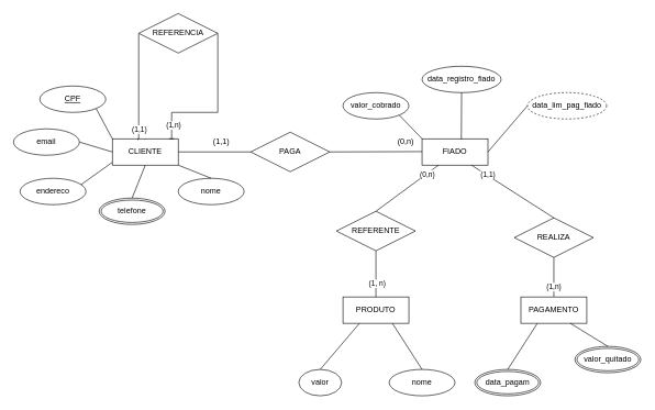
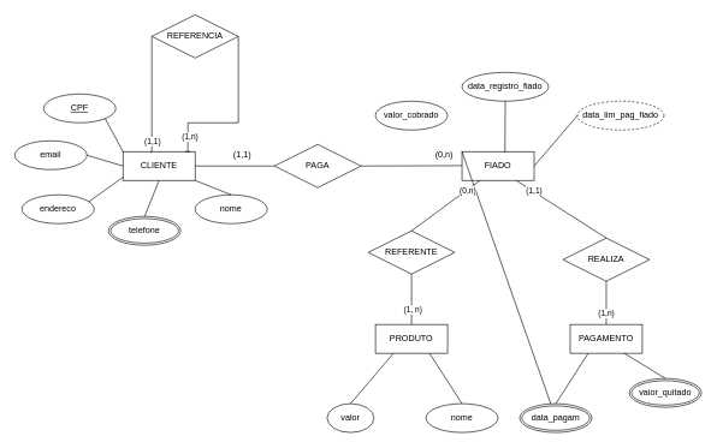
  <mxCell id="0" />
  <mxCell id="1" parent="0" />
  <mxCell id="2" value="PAGA" style="shape=rhombus;perimeter=rhombusPerimeter;whiteSpace=wrap;html=1;align=center;" parent="1" vertex="1"><mxGeometry x="380" y="200" width="120" height="60" as="geometry" /></mxCell>
  <mxCell id="3" value="REALIZA" style="shape=rhombus;perimeter=rhombusPerimeter;whiteSpace=wrap;html=1;align=center;" parent="1" vertex="1"><mxGeometry x="780" y="330" width="120" height="60" as="geometry" /></mxCell>
  <mxCell id="4" value="" style="endArrow=none;html=1;rounded=0;entryX=0;entryY=0.5;entryDx=0;entryDy=0;" parent="1" source="35" target="2" edge="1"><mxGeometry relative="1" as="geometry"><mxPoint x="230" y="229.5" as="sourcePoint" /><mxPoint x="360" y="230" as="targetPoint" /></mxGeometry></mxCell>
  <mxCell id="5" value="" style="endArrow=none;html=1;rounded=0;exitX=1;exitY=0.5;exitDx=0;exitDy=0;exitPerimeter=0;" parent="1" source="2" edge="1"><mxGeometry relative="1" as="geometry"><mxPoint x="500" y="200" as="sourcePoint" /><mxPoint x="640" y="229.5" as="targetPoint" /></mxGeometry></mxCell>
  <mxCell id="6" value="" style="endArrow=none;html=1;rounded=0;exitX=0.5;exitY=0;exitDx=0;exitDy=0;entryX=0.5;entryY=1;entryDx=0;entryDy=0;" parent="1" source="14" target="3" edge="1"><mxGeometry relative="1" as="geometry"><mxPoint x="480" y="440" as="sourcePoint" /><mxPoint x="530" y="370" as="targetPoint" /></mxGeometry></mxCell>
  <mxCell id="7" value="(1,n)" style="edgeLabel;html=1;align=center;verticalAlign=middle;resizable=0;points=[];" vertex="1" connectable="0" parent="6"><mxGeometry x="-0.467" y="1" relative="1" as="geometry"><mxPoint as="offset" /></mxGeometry></mxCell>
  <mxCell id="8" value="" style="endArrow=none;html=1;rounded=0;entryX=0.75;entryY=1;entryDx=0;entryDy=0;exitX=0.5;exitY=0;exitDx=0;exitDy=0;" parent="1" target="13" edge="1" source="3"><mxGeometry relative="1" as="geometry"><mxPoint x="690" y="330" as="sourcePoint" /><mxPoint x="640" y="260" as="targetPoint" /><Array as="points" /></mxGeometry></mxCell>
  <mxCell id="9" value="(1,1)" style="edgeLabel;html=1;align=center;verticalAlign=middle;resizable=0;points=[];" vertex="1" connectable="0" parent="8"><mxGeometry x="0.616" y="-1" relative="1" as="geometry"><mxPoint as="offset" /></mxGeometry></mxCell>
  <mxCell id="10" value="valor_quitado" style="ellipse;shape=doubleEllipse;margin=3;whiteSpace=wrap;html=1;align=center;" parent="1" vertex="1"><mxGeometry x="872" y="525" width="100" height="40" as="geometry" /></mxCell>
  <mxCell id="11" value="data_pagam" style="ellipse;shape=doubleEllipse;margin=3;whiteSpace=wrap;html=1;align=center;" parent="1" vertex="1"><mxGeometry x="720" y="560" width="100" height="40" as="geometry" /></mxCell>
  <mxCell id="12" value="valor_cobrado" style="ellipse;whiteSpace=wrap;html=1;align=center;" parent="1" vertex="1"><mxGeometry x="520" y="140" width="100" height="40" as="geometry" /></mxCell>
  <mxCell id="13" value="FIADO" style="whiteSpace=wrap;html=1;align=center;" parent="1" vertex="1"><mxGeometry x="640" y="210" width="100" height="40" as="geometry" /></mxCell>
  <mxCell id="14" value="PAGAMENTO" style="whiteSpace=wrap;html=1;align=center;" parent="1" vertex="1"><mxGeometry x="790" y="450" width="100" height="40" as="geometry" /></mxCell>
  <mxCell id="15" value="" style="endArrow=none;html=1;rounded=0;entryX=0.5;entryY=0;entryDx=0;entryDy=0;exitX=0.25;exitY=1;exitDx=0;exitDy=0;" parent="1" source="14" target="11" edge="1"><mxGeometry relative="1" as="geometry"><mxPoint x="370" y="370" as="sourcePoint" /><mxPoint x="530" y="370" as="targetPoint" /></mxGeometry></mxCell>
  <mxCell id="16" value="" style="endArrow=none;html=1;rounded=0;entryX=0.5;entryY=0;entryDx=0;entryDy=0;exitX=0.75;exitY=1;exitDx=0;exitDy=0;" parent="1" source="14" target="10" edge="1"><mxGeometry relative="1" as="geometry"><mxPoint x="880" y="500" as="sourcePoint" /><mxPoint x="450" y="550" as="targetPoint" /></mxGeometry></mxCell>
  <mxCell id="17" value="data_registro_fiado" style="ellipse;whiteSpace=wrap;html=1;align=center;" parent="1" vertex="1"><mxGeometry x="640" y="100" width="120" height="40" as="geometry" /></mxCell>
  <mxCell id="18" value="data_lim_pag_fiado" style="ellipse;whiteSpace=wrap;html=1;align=center;dashed=1;" parent="1" vertex="1"><mxGeometry x="800" y="140" width="120" height="40" as="geometry" /></mxCell>
- <mxCell id="19" value="" style="endArrow=none;html=1;rounded=0;exitX=0;exitY=0;exitDx=0;exitDy=0;entryX=1;entryY=1;entryDx=0;entryDy=0;" parent="1" source="13" target="12" edge="1"><mxGeometry relative="1" as="geometry"><mxPoint x="370" y="370" as="sourcePoint" /><mxPoint x="600" y="170" as="targetPoint" /></mxGeometry></mxCell>
+ <mxCell id="19" value="" style="endArrow=none;html=1;rounded=0;exitX=0;exitY=0;exitDx=0;exitDy=0;" parent="1" source="13" target="11" edge="1"><mxGeometry relative="1" as="geometry"><mxPoint x="370" y="370" as="sourcePoint" /><mxPoint x="600" y="170" as="targetPoint" /></mxGeometry></mxCell>
  <mxCell id="20" value="" style="endArrow=none;html=1;rounded=0;exitX=0.5;exitY=1;exitDx=0;exitDy=0;entryX=0.596;entryY=0.02;entryDx=0;entryDy=0;entryPerimeter=0;" parent="1" source="17" target="13" edge="1"><mxGeometry relative="1" as="geometry"><mxPoint x="370" y="370" as="sourcePoint" /><mxPoint x="530" y="370" as="targetPoint" /></mxGeometry></mxCell>
  <mxCell id="21" value="" style="endArrow=none;html=1;rounded=0;exitX=0;exitY=0.5;exitDx=0;exitDy=0;entryX=1;entryY=0.5;entryDx=0;entryDy=0;" parent="1" source="18" target="13" edge="1"><mxGeometry relative="1" as="geometry"><mxPoint x="370" y="370" as="sourcePoint" /><mxPoint x="530" y="370" as="targetPoint" /></mxGeometry></mxCell>
  <mxCell id="22" value="(1,1)" style="text;html=1;align=center;verticalAlign=middle;resizable=0;points=[];autosize=1;strokeColor=none;fillColor=none;" parent="1" vertex="1"><mxGeometry x="310" y="200" width="50" height="30" as="geometry" /></mxCell>
  <mxCell id="23" value="(0&lt;span style=&quot;color: rgba(0, 0, 0, 0); font-family: monospace; font-size: 0px; text-align: start;&quot;&gt;%3CmxGraphModel%3E%3Croot%3E%3CmxCell%20id%3D%220%22%2F%3E%3CmxCell%20id%3D%221%22%20parent%3D%220%22%2F%3E%3CmxCell%20id%3D%222%22%20value%3D%22(1%2Cn)%22%20style%3D%22text%3Bhtml%3D1%3Balign%3Dcenter%3BverticalAlign%3Dmiddle%3Bresizable%3D0%3Bpoints%3D%5B%5D%3Bautosize%3D1%3BstrokeColor%3Dnone%3BfillColor%3Dnone%3B%22%20vertex%3D%221%22%20parent%3D%221%22%3E%3CmxGeometry%20x%3D%22480%22%20y%3D%22390%22%20width%3D%2250%22%20height%3D%2230%22%20as%3D%22geometry%22%2F%3E%3C%2FmxCell%3E%3C%2Froot%3E%3C%2FmxGraphModel%3E&lt;/span&gt;,n)" style="text;html=1;align=center;verticalAlign=middle;resizable=0;points=[];autosize=1;strokeColor=none;fillColor=none;" parent="1" vertex="1"><mxGeometry x="590" y="200" width="50" height="30" as="geometry" /></mxCell>
  <mxCell id="24" value="&lt;u&gt;CPF&lt;/u&gt;" style="ellipse;whiteSpace=wrap;html=1;align=center;" parent="1" vertex="1"><mxGeometry x="60" y="130" width="100" height="40" as="geometry" /></mxCell>
  <mxCell id="25" value="email" style="ellipse;whiteSpace=wrap;html=1;align=center;" parent="1" vertex="1"><mxGeometry x="20" y="195" width="100" height="40" as="geometry" /></mxCell>
  <mxCell id="26" value="telefone" style="ellipse;shape=doubleEllipse;margin=3;whiteSpace=wrap;html=1;align=center;" parent="1" vertex="1"><mxGeometry x="150" y="300" width="100" height="40" as="geometry" /></mxCell>
  <mxCell id="27" value="nome" style="ellipse;whiteSpace=wrap;html=1;align=center;" parent="1" vertex="1"><mxGeometry x="270" y="270" width="100" height="40" as="geometry" /></mxCell>
  <mxCell id="28" value="" style="endArrow=none;html=1;rounded=0;exitX=0.5;exitY=0;exitDx=0;exitDy=0;entryX=0.5;entryY=1;entryDx=0;entryDy=0;" parent="1" source="35" target="33" edge="1"><mxGeometry relative="1" as="geometry"><mxPoint x="370" y="370" as="sourcePoint" /><mxPoint x="270.12" y="168.351" as="targetPoint" /></mxGeometry></mxCell>
  <mxCell id="29" value="" style="endArrow=none;html=1;rounded=0;exitX=0;exitY=0;exitDx=0;exitDy=0;entryX=1;entryY=1;entryDx=0;entryDy=0;" parent="1" source="35" target="24" edge="1"><mxGeometry relative="1" as="geometry"><mxPoint x="200" y="220" as="sourcePoint" /><mxPoint x="184" y="182" as="targetPoint" /></mxGeometry></mxCell>
  <mxCell id="30" value="" style="endArrow=none;html=1;rounded=0;exitX=1;exitY=0.5;exitDx=0;exitDy=0;entryX=0;entryY=0.5;entryDx=0;entryDy=0;" parent="1" source="25" target="35" edge="1"><mxGeometry relative="1" as="geometry"><mxPoint x="210" y="230" as="sourcePoint" /><mxPoint x="194" y="192" as="targetPoint" /></mxGeometry></mxCell>
  <mxCell id="31" value="" style="endArrow=none;html=1;rounded=0;exitX=0.5;exitY=1;exitDx=0;exitDy=0;entryX=0.5;entryY=0;entryDx=0;entryDy=0;" parent="1" source="35" target="26" edge="1"><mxGeometry relative="1" as="geometry"><mxPoint x="370" y="270" as="sourcePoint" /><mxPoint x="530" y="270" as="targetPoint" /></mxGeometry></mxCell>
  <mxCell id="32" value="" style="endArrow=none;html=1;rounded=0;exitX=1;exitY=1;exitDx=0;exitDy=0;entryX=0.5;entryY=0;entryDx=0;entryDy=0;" parent="1" source="35" target="27" edge="1"><mxGeometry relative="1" as="geometry"><mxPoint x="370" y="270" as="sourcePoint" /><mxPoint x="530" y="270" as="targetPoint" /></mxGeometry></mxCell>
  <mxCell id="33" value="endereco" style="ellipse;whiteSpace=wrap;html=1;align=center;" parent="1" vertex="1"><mxGeometry x="30" y="270" width="100" height="40" as="geometry" /></mxCell>
  <mxCell id="34" value="" style="endArrow=none;html=1;rounded=0;entryX=0;entryY=0.5;entryDx=0;entryDy=0;" parent="1" target="35" edge="1"><mxGeometry relative="1" as="geometry"><mxPoint x="230" y="229.5" as="sourcePoint" /><mxPoint x="380" y="230" as="targetPoint" /></mxGeometry></mxCell>
  <mxCell id="35" value="CLIENTE" style="whiteSpace=wrap;html=1;align=center;" parent="1" vertex="1"><mxGeometry x="170" y="210" width="100" height="40" as="geometry" /></mxCell>
  <mxCell id="36" style="edgeStyle=orthogonalEdgeStyle;rounded=0;orthogonalLoop=1;jettySize=auto;html=1;entryX=0.389;entryY=0.049;entryDx=0;entryDy=0;endArrow=none;endFill=0;exitX=0;exitY=0.5;exitDx=0;exitDy=0;entryPerimeter=0;" parent="1" source="40" target="35" edge="1"><mxGeometry relative="1" as="geometry"><Array as="points"><mxPoint x="210" y="210" /><mxPoint x="209" y="210" /></Array></mxGeometry></mxCell>
  <mxCell id="37" value="(1,1)" style="edgeLabel;html=1;align=center;verticalAlign=middle;resizable=0;points=[];" vertex="1" connectable="0" parent="36"><mxGeometry x="0.352" y="1" relative="1" as="geometry"><mxPoint x="-1" y="35" as="offset" /></mxGeometry></mxCell>
  <mxCell id="38" style="edgeStyle=orthogonalEdgeStyle;rounded=0;orthogonalLoop=1;jettySize=auto;html=1;exitX=1;exitY=0.5;exitDx=0;exitDy=0;endArrow=baseDash;endFill=0;" parent="1" source="40" edge="1"><mxGeometry relative="1" as="geometry"><mxPoint x="260.004" y="210" as="targetPoint" /><Array as="points"><mxPoint x="330" y="170" /><mxPoint x="260" y="170" /></Array><mxPoint x="369.97" y="50" as="sourcePoint" /></mxGeometry></mxCell>
  <mxCell id="39" value="(1,n)" style="edgeLabel;html=1;align=center;verticalAlign=middle;resizable=0;points=[];" vertex="1" connectable="0" parent="38"><mxGeometry x="0.783" y="2" relative="1" as="geometry"><mxPoint y="5" as="offset" /></mxGeometry></mxCell>
  <mxCell id="40" value="REFERENCIA" style="shape=rhombus;perimeter=rhombusPerimeter;whiteSpace=wrap;html=1;align=center;" parent="1" vertex="1"><mxGeometry x="210" y="20" width="120" height="60" as="geometry" /></mxCell>
  <mxCell id="41" value="PRODUTO" style="whiteSpace=wrap;html=1;align=center;" vertex="1" parent="1"><mxGeometry x="520" y="450" width="100" height="40" as="geometry" /></mxCell>
  <mxCell id="42" value="REFERENTE" style="shape=rhombus;perimeter=rhombusPerimeter;whiteSpace=wrap;html=1;align=center;" vertex="1" parent="1"><mxGeometry x="510" y="320" width="120" height="60" as="geometry" /></mxCell>
  <mxCell id="43" value="" style="endArrow=none;html=1;rounded=0;entryX=0.25;entryY=1;entryDx=0;entryDy=0;exitX=0.5;exitY=0;exitDx=0;exitDy=0;" edge="1" parent="1" source="42" target="13"><mxGeometry width="50" height="50" relative="1" as="geometry"><mxPoint x="650" y="400" as="sourcePoint" /><mxPoint x="700" y="350" as="targetPoint" /></mxGeometry></mxCell>
  <mxCell id="44" value="(0,n)" style="edgeLabel;html=1;align=center;verticalAlign=middle;resizable=0;points=[];" vertex="1" connectable="0" parent="43"><mxGeometry x="0.623" y="-1" relative="1" as="geometry"><mxPoint as="offset" /></mxGeometry></mxCell>
  <mxCell id="45" value="" style="endArrow=none;html=1;rounded=0;entryX=0.5;entryY=1;entryDx=0;entryDy=0;exitX=0.5;exitY=0;exitDx=0;exitDy=0;" edge="1" parent="1" source="41" target="42"><mxGeometry width="50" height="50" relative="1" as="geometry"><mxPoint x="580" y="330" as="sourcePoint" /><mxPoint x="675" y="260" as="targetPoint" /></mxGeometry></mxCell>
  <mxCell id="46" value="(1, n)" style="edgeLabel;html=1;align=center;verticalAlign=middle;resizable=0;points=[];" vertex="1" connectable="0" parent="45"><mxGeometry x="-0.4" y="-1" relative="1" as="geometry"><mxPoint as="offset" /></mxGeometry></mxCell>
  <mxCell id="47" value="valor" style="ellipse;whiteSpace=wrap;html=1;align=center;" vertex="1" parent="1"><mxGeometry x="453" y="560" width="65" height="40" as="geometry" /></mxCell>
  <mxCell id="48" value="nome" style="ellipse;whiteSpace=wrap;html=1;align=center;" vertex="1" parent="1"><mxGeometry x="590" y="560" width="100" height="40" as="geometry" /></mxCell>
  <mxCell id="49" value="" style="endArrow=none;html=1;rounded=0;exitX=0.5;exitY=0;exitDx=0;exitDy=0;entryX=0.25;entryY=1;entryDx=0;entryDy=0;" edge="1" parent="1" source="47" target="41"><mxGeometry width="50" height="50" relative="1" as="geometry"><mxPoint x="620" y="460" as="sourcePoint" /><mxPoint x="670" y="410" as="targetPoint" /></mxGeometry></mxCell>
  <mxCell id="50" value="" style="endArrow=none;html=1;rounded=0;exitX=0.75;exitY=1;exitDx=0;exitDy=0;entryX=0.5;entryY=0;entryDx=0;entryDy=0;" edge="1" parent="1" source="41" target="48"><mxGeometry width="50" height="50" relative="1" as="geometry"><mxPoint x="620" y="460" as="sourcePoint" /><mxPoint x="670" y="410" as="targetPoint" /></mxGeometry></mxCell>
